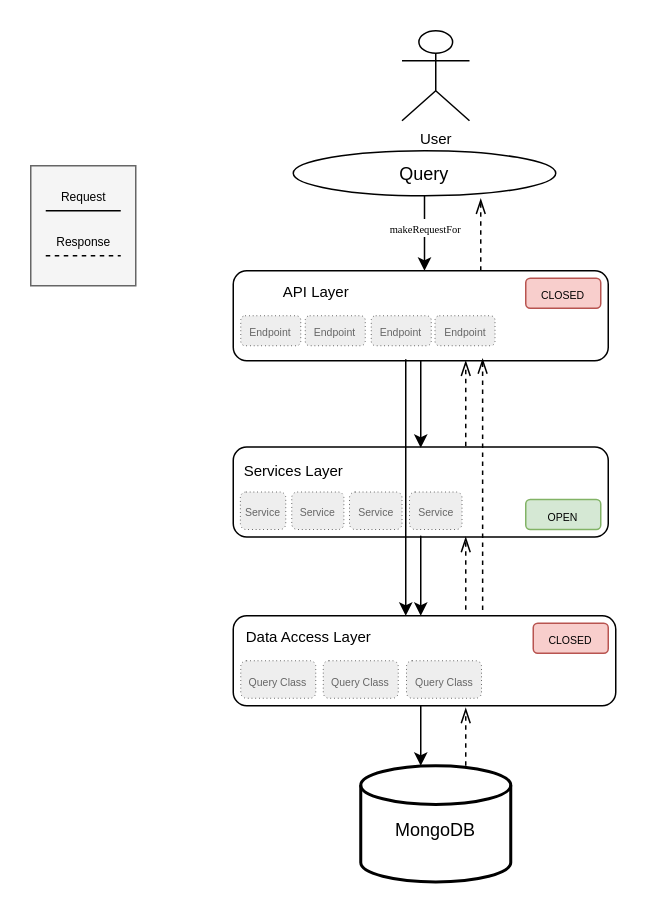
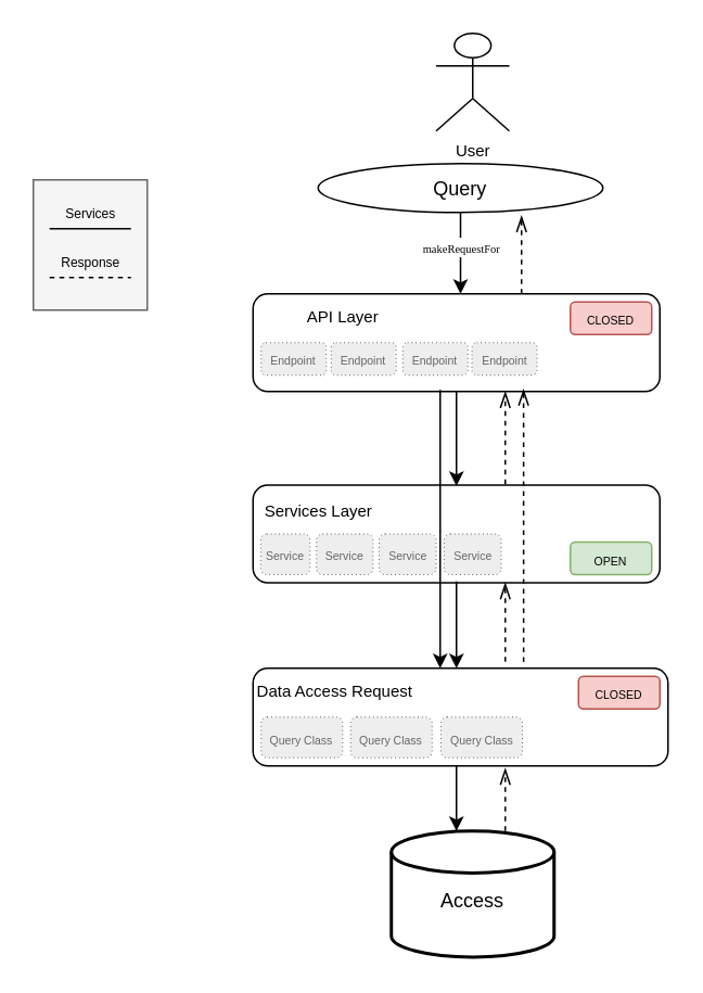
  <mxCell id="0" />
  <mxCell id="1" parent="0" />
  <mxCell id="2" value="" style="rounded=0;whiteSpace=wrap;html=1;fontSize=10;fillColor=#f5f5f5;strokeColor=#666666;fontColor=#333333;" vertex="1" parent="1"><mxGeometry x="20" y="110" width="70" height="80" as="geometry" /></mxCell>
- <mxCell id="3" value="&lt;font style=&quot;font-size: 12px&quot;&gt;MongoDB&lt;/font&gt;" style="strokeWidth=2;html=1;shape=mxgraph.flowchart.database;whiteSpace=wrap;fontSize=20;" vertex="1" parent="1"><mxGeometry x="240" y="510" width="100" height="77.5" as="geometry" /></mxCell>
+ <mxCell id="3" value="&lt;font style=&quot;font-size: 12px&quot;&gt;Access&lt;/font&gt;" style="strokeWidth=2;html=1;shape=mxgraph.flowchart.database;whiteSpace=wrap;fontSize=20;" vertex="1" parent="1"><mxGeometry x="240" y="510" width="100" height="77.5" as="geometry" /></mxCell>
  <mxCell id="4" value="Query" style="ellipse" vertex="1" parent="1"><mxGeometry x="195" y="100" width="175" height="30" as="geometry" /></mxCell>
  <mxCell id="5" value="" style="rounded=1;" vertex="1" parent="1"><mxGeometry x="155" y="180" width="250" height="60" as="geometry" /></mxCell>
  <mxCell id="6" value="" style="curved=1;noEdgeStyle=1;orthogonal=1;" edge="1" source="4" target="5" parent="1"><mxGeometry relative="1" as="geometry"><Array as="points" /></mxGeometry></mxCell>
  <mxCell id="7" value="&lt;font face=&quot;Verdana&quot; style=&quot;font-size: 7px&quot; color=&quot;#000000&quot;&gt;makeRequestFor&lt;/font&gt;" style="edgeLabel;html=1;align=center;verticalAlign=middle;resizable=0;points=[];fontSize=10;fontColor=#666666;" vertex="1" connectable="0" parent="6"><mxGeometry x="-0.137" y="-1" relative="1" as="geometry"><mxPoint x="1" y="-2" as="offset" /></mxGeometry></mxCell>
  <mxCell id="8" value="" style="rounded=1;" vertex="1" parent="1"><mxGeometry x="155" y="297.5" width="250" height="60" as="geometry" /></mxCell>
  <mxCell id="9" value="" style="curved=1;noEdgeStyle=1;orthogonal=1;" edge="1" target="8" parent="1"><mxGeometry relative="1" as="geometry"><mxPoint x="280" y="240" as="sourcePoint" /><Array as="points"><mxPoint x="280" y="260" /><mxPoint x="280" y="298" /></Array></mxGeometry></mxCell>
  <mxCell id="10" value="" style="rounded=1;" vertex="1" parent="1"><mxGeometry x="155" y="410" width="255" height="60" as="geometry" /></mxCell>
  <mxCell id="11" value="" style="curved=1;noEdgeStyle=1;orthogonal=1;" edge="1" source="8" target="10" parent="1"><mxGeometry relative="1" as="geometry"><Array as="points"><mxPoint x="280" y="352" /><mxPoint x="280" y="410" /></Array></mxGeometry></mxCell>
  <mxCell id="12" value="" style="curved=1;noEdgeStyle=1;orthogonal=1;" edge="1" source="10" parent="1"><mxGeometry relative="1" as="geometry"><mxPoint x="280" y="510" as="targetPoint" /><Array as="points"><mxPoint x="280" y="482" /></Array></mxGeometry></mxCell>
  <mxCell id="13" value="&lt;font style=&quot;font-size: 10px;&quot;&gt;API Layer&lt;/font&gt;" style="text;html=1;resizable=0;autosize=1;align=center;verticalAlign=middle;points=[];fillColor=none;strokeColor=none;rounded=0;fontSize=10;" vertex="1" parent="1"><mxGeometry x="180" y="184" width="60" height="20" as="geometry" /></mxCell>
  <mxCell id="14" value="&lt;font style=&quot;font-size: 10px ; line-height: 100%&quot;&gt;Services Layer&lt;/font&gt;" style="text;html=1;resizable=0;autosize=1;align=center;verticalAlign=middle;points=[];fillColor=none;strokeColor=none;rounded=0;fontSize=20;" vertex="1" parent="1"><mxGeometry x="155" y="293.5" width="80" height="30" as="geometry" /></mxCell>
- <mxCell id="15" value="&lt;font style=&quot;font-size: 10px ; line-height: 100%&quot;&gt;Data Access Layer&lt;/font&gt;" style="text;html=1;resizable=0;autosize=1;align=center;verticalAlign=middle;points=[];fillColor=none;strokeColor=none;rounded=0;fontSize=20;" vertex="1" parent="1"><mxGeometry x="155" y="405" width="100" height="30" as="geometry" /></mxCell>
+ <mxCell id="15" value="&lt;font style=&quot;font-size: 10px ; line-height: 100%&quot;&gt;Data Access Request&lt;/font&gt;" style="text;html=1;resizable=0;autosize=1;align=center;verticalAlign=middle;points=[];fillColor=none;strokeColor=none;rounded=0;fontSize=20;" vertex="1" parent="1"><mxGeometry x="155" y="405" width="100" height="30" as="geometry" /></mxCell>
  <mxCell id="16" value="" style="curved=1;noEdgeStyle=1;orthogonal=1;" edge="1" parent="1" target="10"><mxGeometry relative="1" as="geometry"><mxPoint x="270" y="239" as="sourcePoint" /><mxPoint x="270" y="408" as="targetPoint" /><Array as="points" /></mxGeometry></mxCell>
  <mxCell id="17" value="" style="endArrow=openThin;html=1;fontSize=10;startSize=11;endSize=8;strokeColor=#000000;strokeWidth=1;fixDash=1;snapToPoint=0;noJump=1;rounded=0;dashed=1;endFill=0;" edge="1" parent="1"><mxGeometry width="50" height="50" relative="1" as="geometry"><mxPoint x="310" y="406" as="sourcePoint" /><mxPoint x="310" y="357.5" as="targetPoint" /></mxGeometry></mxCell>
  <mxCell id="18" value="" style="endArrow=openThin;html=1;fontSize=10;startSize=11;endSize=8;strokeColor=#000000;strokeWidth=1;fixDash=1;snapToPoint=0;noJump=1;rounded=0;dashed=1;endFill=0;entryX=0.665;entryY=0.976;entryDx=0;entryDy=0;entryPerimeter=0;exitX=0.652;exitY=-0.064;exitDx=0;exitDy=0;exitPerimeter=0;" edge="1" parent="1" source="10" target="5"><mxGeometry width="50" height="50" relative="1" as="geometry"><mxPoint x="360" y="410" as="sourcePoint" /><mxPoint x="360" y="362" as="targetPoint" /><Array as="points" /></mxGeometry></mxCell>
  <mxCell id="19" value="" style="endArrow=openThin;html=1;fontSize=10;startSize=11;endSize=8;strokeColor=#000000;strokeWidth=1;fixDash=1;snapToPoint=0;noJump=1;rounded=0;dashed=1;endFill=0;" edge="1" parent="1"><mxGeometry width="50" height="50" relative="1" as="geometry"><mxPoint x="320" y="180" as="sourcePoint" /><mxPoint x="320" y="132" as="targetPoint" /></mxGeometry></mxCell>
  <mxCell id="20" value="" style="endArrow=openThin;html=1;fontSize=10;startSize=11;endSize=8;strokeColor=#000000;strokeWidth=1;fixDash=1;snapToPoint=0;noJump=1;rounded=0;dashed=1;endFill=0;" edge="1" parent="1"><mxGeometry width="50" height="50" relative="1" as="geometry"><mxPoint x="310" y="297" as="sourcePoint" /><mxPoint x="310" y="240" as="targetPoint" /></mxGeometry></mxCell>
  <mxCell id="21" value="" style="endArrow=openThin;html=1;fontSize=10;startSize=11;endSize=8;strokeColor=#000000;strokeWidth=1;fixDash=1;snapToPoint=0;noJump=1;rounded=0;dashed=1;endFill=0;" edge="1" parent="1"><mxGeometry width="50" height="50" relative="1" as="geometry"><mxPoint x="310" y="510" as="sourcePoint" /><mxPoint x="310" y="471.5" as="targetPoint" /></mxGeometry></mxCell>
  <mxCell id="22" value="" style="endArrow=none;html=1;dashed=1;fontSize=10;startSize=11;endSize=8;strokeColor=#000000;strokeWidth=1;" edge="1" parent="1"><mxGeometry width="50" height="50" relative="1" as="geometry"><mxPoint x="30" y="170" as="sourcePoint" /><mxPoint x="80" y="170" as="targetPoint" /></mxGeometry></mxCell>
  <mxCell id="23" value="" style="endArrow=none;html=1;fontSize=10;startSize=11;endSize=8;strokeColor=#000000;strokeWidth=1;" edge="1" parent="1"><mxGeometry width="50" height="50" relative="1" as="geometry"><mxPoint x="30" y="140" as="sourcePoint" /><mxPoint x="80" y="140" as="targetPoint" /></mxGeometry></mxCell>
- <mxCell id="24" value="&lt;font style=&quot;font-size: 8px&quot;&gt;Request&lt;/font&gt;" style="text;html=1;resizable=0;autosize=1;align=center;verticalAlign=middle;points=[];fillColor=none;strokeColor=none;rounded=0;fontSize=10;" vertex="1" parent="1"><mxGeometry x="30" y="120" width="50" height="20" as="geometry" /></mxCell>
+ <mxCell id="24" value="&lt;font style=&quot;font-size: 8px&quot;&gt;Services&lt;/font&gt;" style="text;html=1;resizable=0;autosize=1;align=center;verticalAlign=middle;points=[];fillColor=none;strokeColor=none;rounded=0;fontSize=10;" vertex="1" parent="1"><mxGeometry x="30" y="120" width="50" height="20" as="geometry" /></mxCell>
  <mxCell id="25" value="&lt;font style=&quot;font-size: 8px&quot;&gt;Response&lt;/font&gt;" style="text;html=1;resizable=0;autosize=1;align=center;verticalAlign=middle;points=[];fillColor=none;strokeColor=none;rounded=0;fontSize=10;" vertex="1" parent="1"><mxGeometry x="30" y="150" width="50" height="20" as="geometry" /></mxCell>
  <mxCell id="26" value="&lt;font style=&quot;font-size: 7px&quot;&gt;CLOSED&lt;/font&gt;" style="rounded=1;whiteSpace=wrap;html=1;fontSize=10;fillColor=#f8cecc;strokeColor=#b85450;" vertex="1" parent="1"><mxGeometry x="350" y="185" width="50" height="20" as="geometry" /></mxCell>
  <mxCell id="27" value="&lt;font style=&quot;font-size: 7px&quot;&gt;OPEN&lt;/font&gt;" style="rounded=1;whiteSpace=wrap;html=1;fontSize=10;fillColor=#d5e8d4;strokeColor=#82b366;" vertex="1" parent="1"><mxGeometry x="350" y="332.5" width="50" height="20" as="geometry" /></mxCell>
  <mxCell id="28" value="&lt;font style=&quot;font-size: 7px&quot;&gt;CLOSED&lt;/font&gt;" style="rounded=1;whiteSpace=wrap;html=1;fontSize=10;fillColor=#f8cecc;strokeColor=#b85450;" vertex="1" parent="1"><mxGeometry x="355" y="415" width="50" height="20" as="geometry" /></mxCell>
  <mxCell id="29" value="User" style="shape=umlActor;verticalLabelPosition=bottom;verticalAlign=top;html=1;outlineConnect=0;fontSize=10;" vertex="1" parent="1"><mxGeometry x="267.5" y="20" width="45" height="60" as="geometry" /></mxCell>
  <mxCell id="30" value="&lt;font style=&quot;font-size: 7px&quot;&gt;Service&lt;/font&gt;" style="rounded=1;whiteSpace=wrap;html=1;fontSize=10;fillColor=#eeeeee;dashed=1;fontColor=#666666;dashPattern=1 4;strokeWidth=0.5;" vertex="1" parent="1"><mxGeometry x="232.5" y="327.5" width="35" height="25" as="geometry" /></mxCell>
  <mxCell id="31" value="&lt;font style=&quot;font-size: 7px&quot;&gt;Query Class&lt;/font&gt;" style="rounded=1;whiteSpace=wrap;html=1;fontSize=10;fillColor=#eeeeee;dashed=1;fontColor=#666666;dashPattern=1 4;strokeWidth=0.5;" vertex="1" parent="1"><mxGeometry x="160" y="440" width="50" height="25" as="geometry" /></mxCell>
  <mxCell id="32" value="&lt;font style=&quot;font-size: 7px&quot;&gt;Query Class&lt;/font&gt;" style="rounded=1;whiteSpace=wrap;html=1;fontSize=10;fillColor=#eeeeee;dashed=1;fontColor=#666666;dashPattern=1 4;strokeWidth=0.5;" vertex="1" parent="1"><mxGeometry x="215" y="440" width="50" height="25" as="geometry" /></mxCell>
  <mxCell id="33" value="&lt;font style=&quot;font-size: 7px&quot;&gt;Query Class&lt;/font&gt;" style="rounded=1;whiteSpace=wrap;html=1;fontSize=10;fillColor=#eeeeee;dashed=1;fontColor=#666666;dashPattern=1 4;strokeWidth=0.5;" vertex="1" parent="1"><mxGeometry x="270.5" y="440" width="50" height="25" as="geometry" /></mxCell>
  <mxCell id="34" value="&lt;font style=&quot;font-size: 7px&quot;&gt;Service&lt;/font&gt;" style="rounded=1;whiteSpace=wrap;html=1;fontSize=10;fillColor=#eeeeee;dashed=1;fontColor=#666666;dashPattern=1 4;strokeWidth=0.5;" vertex="1" parent="1"><mxGeometry x="159.75" y="327.5" width="30.25" height="25" as="geometry" /></mxCell>
  <mxCell id="35" value="&lt;font style=&quot;font-size: 7px&quot;&gt;Service&lt;/font&gt;" style="rounded=1;whiteSpace=wrap;html=1;fontSize=10;fillColor=#eeeeee;dashed=1;fontColor=#666666;dashPattern=1 4;strokeWidth=0.5;" vertex="1" parent="1"><mxGeometry x="194" y="327.5" width="34.75" height="25" as="geometry" /></mxCell>
  <mxCell id="36" value="&lt;font style=&quot;font-size: 7px&quot;&gt;Endpoint&lt;/font&gt;" style="rounded=1;whiteSpace=wrap;html=1;fontSize=10;fillColor=#eeeeee;dashed=1;fontColor=#666666;dashPattern=1 4;strokeWidth=0.5;" vertex="1" parent="1"><mxGeometry x="160" y="210" width="40" height="20" as="geometry" /></mxCell>
  <mxCell id="37" value="&lt;font style=&quot;font-size: 7px&quot;&gt;Endpoint&lt;/font&gt;" style="rounded=1;whiteSpace=wrap;html=1;fontSize=10;fillColor=#eeeeee;dashed=1;fontColor=#666666;dashPattern=1 4;strokeWidth=0.5;" vertex="1" parent="1"><mxGeometry x="203" y="210" width="40" height="20" as="geometry" /></mxCell>
  <mxCell id="38" value="&lt;font style=&quot;font-size: 7px&quot;&gt;Endpoint&lt;/font&gt;" style="rounded=1;whiteSpace=wrap;html=1;fontSize=10;fillColor=#eeeeee;dashed=1;fontColor=#666666;dashPattern=1 4;strokeWidth=0.5;" vertex="1" parent="1"><mxGeometry x="247" y="210" width="40" height="20" as="geometry" /></mxCell>
  <mxCell id="39" value="&lt;font style=&quot;font-size: 7px&quot;&gt;Endpoint&lt;/font&gt;" style="rounded=1;whiteSpace=wrap;html=1;fontSize=10;fillColor=#eeeeee;dashed=1;fontColor=#666666;dashPattern=1 4;strokeWidth=0.5;" vertex="1" parent="1"><mxGeometry x="289.5" y="210" width="40" height="20" as="geometry" /></mxCell>
  <mxCell id="40" value="&lt;font style=&quot;font-size: 7px&quot;&gt;Service&lt;/font&gt;" style="rounded=1;whiteSpace=wrap;html=1;fontSize=10;fillColor=#eeeeee;dashed=1;fontColor=#666666;dashPattern=1 4;strokeWidth=0.5;" vertex="1" parent="1"><mxGeometry x="272.5" y="327.5" width="35" height="25" as="geometry" /></mxCell>
